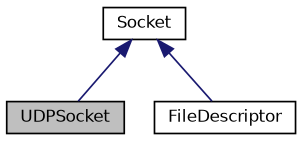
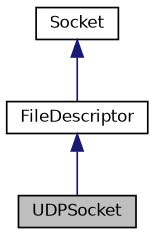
  digraph {
    node [color=black fillcolor=white fontname=Helvetica fontsize=10 shape=record style=filled]
    edge [color=midnightblue dir=back fontname=Helvetica fontsize=10 labelfontname=Helvetica labelfontsize=10 style=solid]
    n1 [fillcolor=grey75 fontcolor=black height=0.2 label=UDPSocket width=0.4]
    n2 [height=0.2 label=Socket width=0.4]
    n3 [height=0.2 label=FileDescriptor width=0.4]
-   n2 -> n1
+   n3 -> n1
    n2 -> n3
  }
